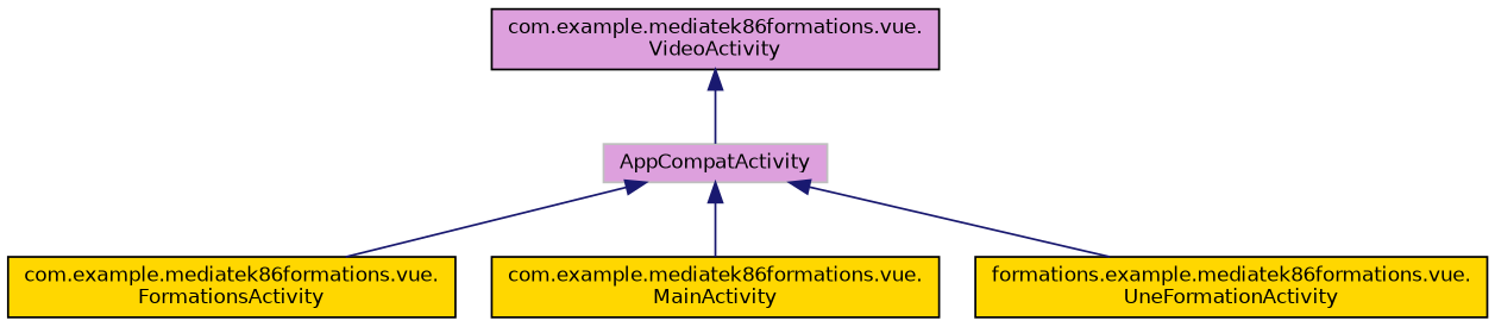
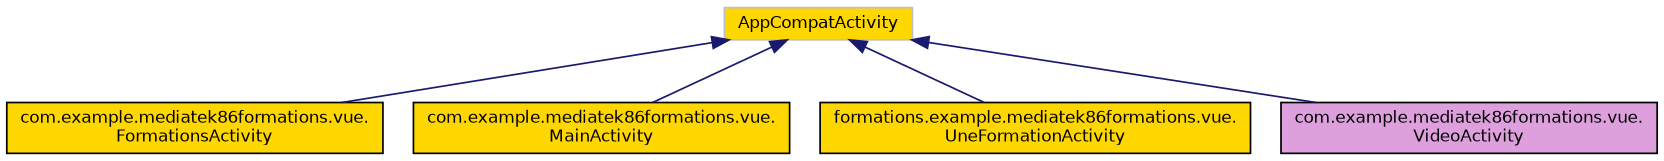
  digraph {
    rankdir=TB
    node [color=black fillcolor=gold fontname=Helvetica fontsize=10 shape=record style=filled]
    edge [color=midnightblue dir=back fontname=Helvetica fontsize=10 labelfontname=Helvetica labelfontsize=10 style=solid]
-   n1 [color=grey75 fillcolor=plum height=0.2 label=AppCompatActivity width=0.4]
+   n1 [color=grey75 height=0.2 label=AppCompatActivity width=0.4]
    n2 [height=0.2 label="com.example.mediatek86formations.vue.\lFormationsActivity" width=0.4]
    n3 [height=0.2 label="com.example.mediatek86formations.vue.\lMainActivity" width=0.4]
    n4 [height=0.2 label="formations.example.mediatek86formations.vue.\lUneFormationActivity" width=0.4]
    n5 [fillcolor=plum height=0.2 label="com.example.mediatek86formations.vue.\lVideoActivity" width=0.4]
    n1 -> n2
    n1 -> n3
    n1 -> n4
-   n5 -> n1
+   n1 -> n5
  }
